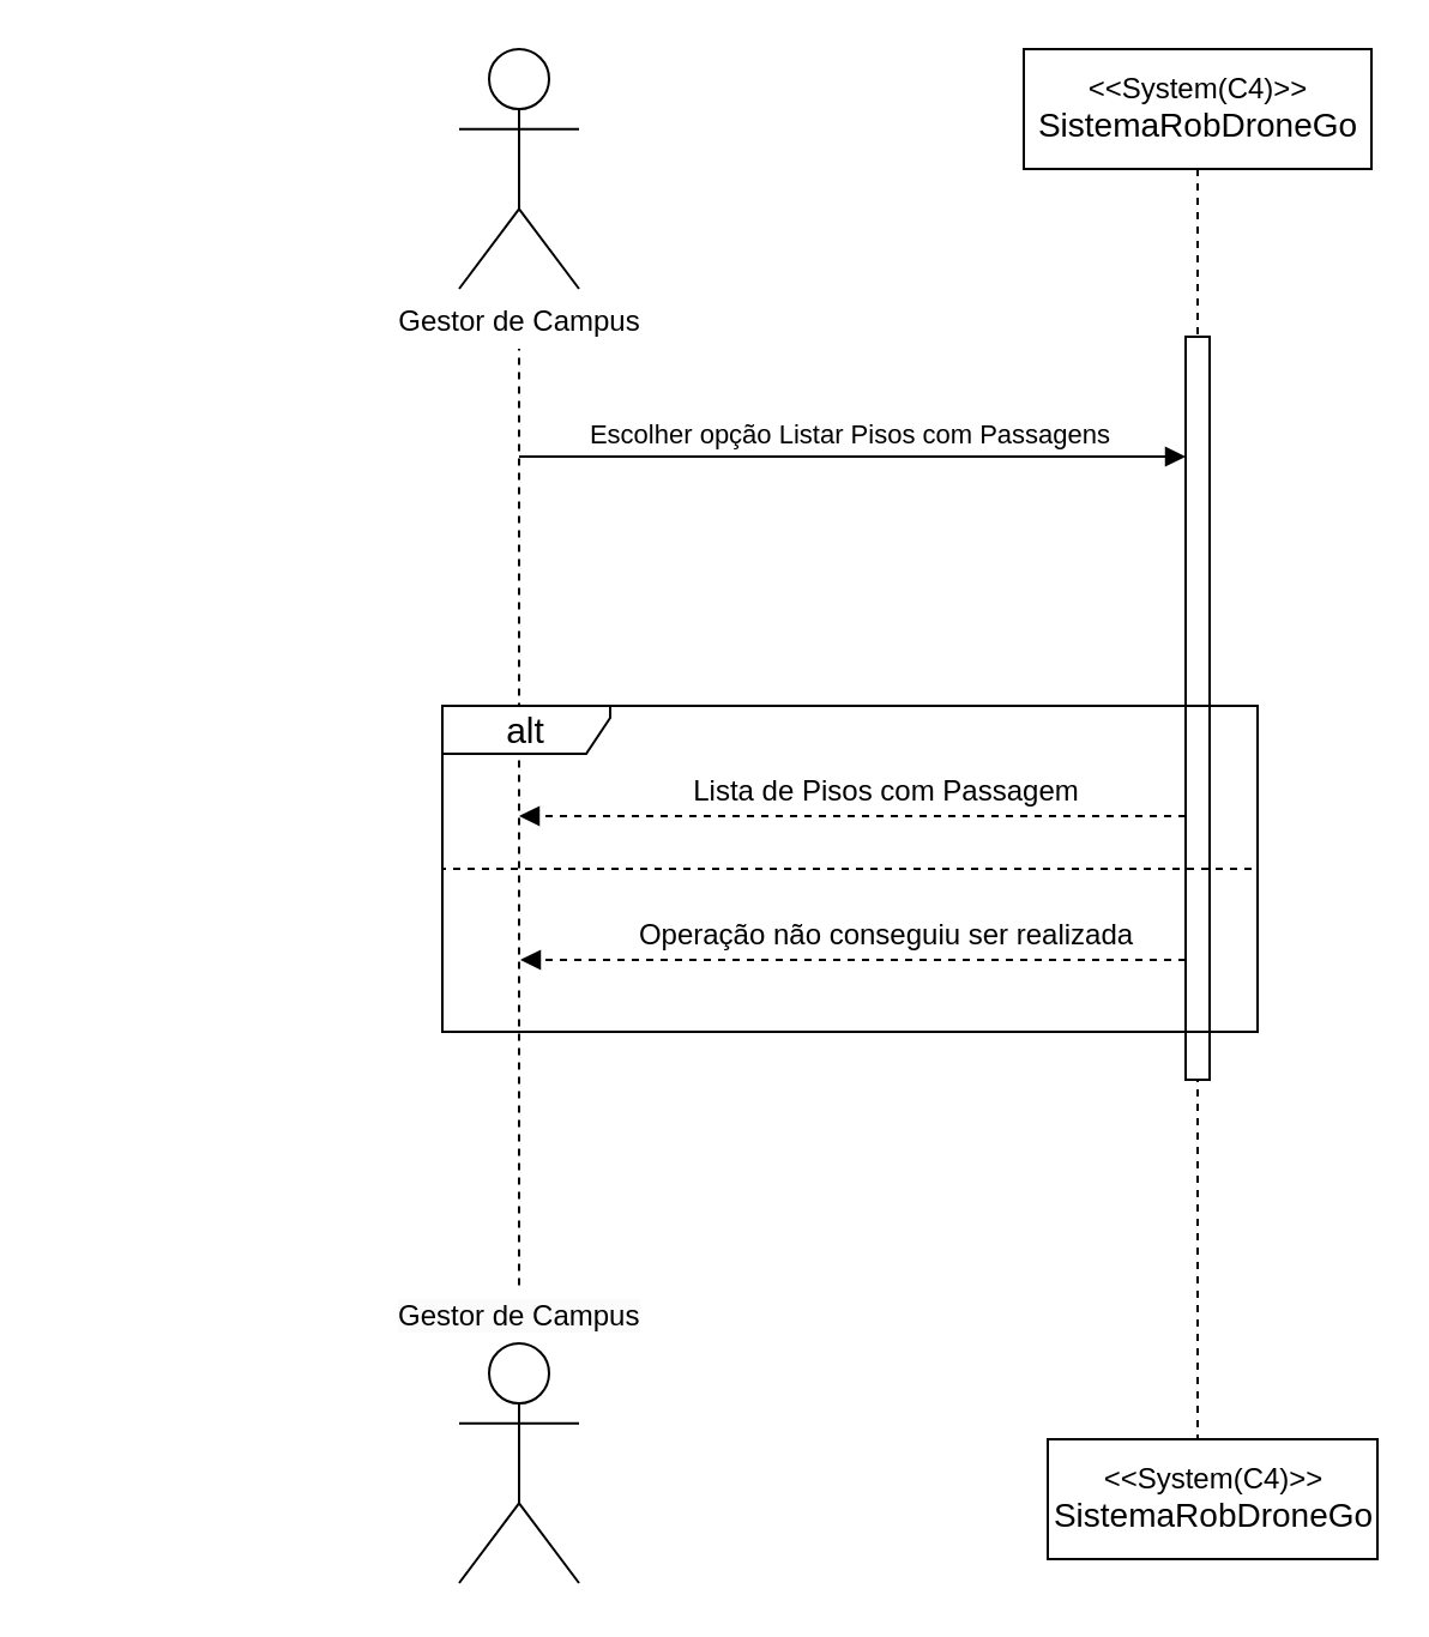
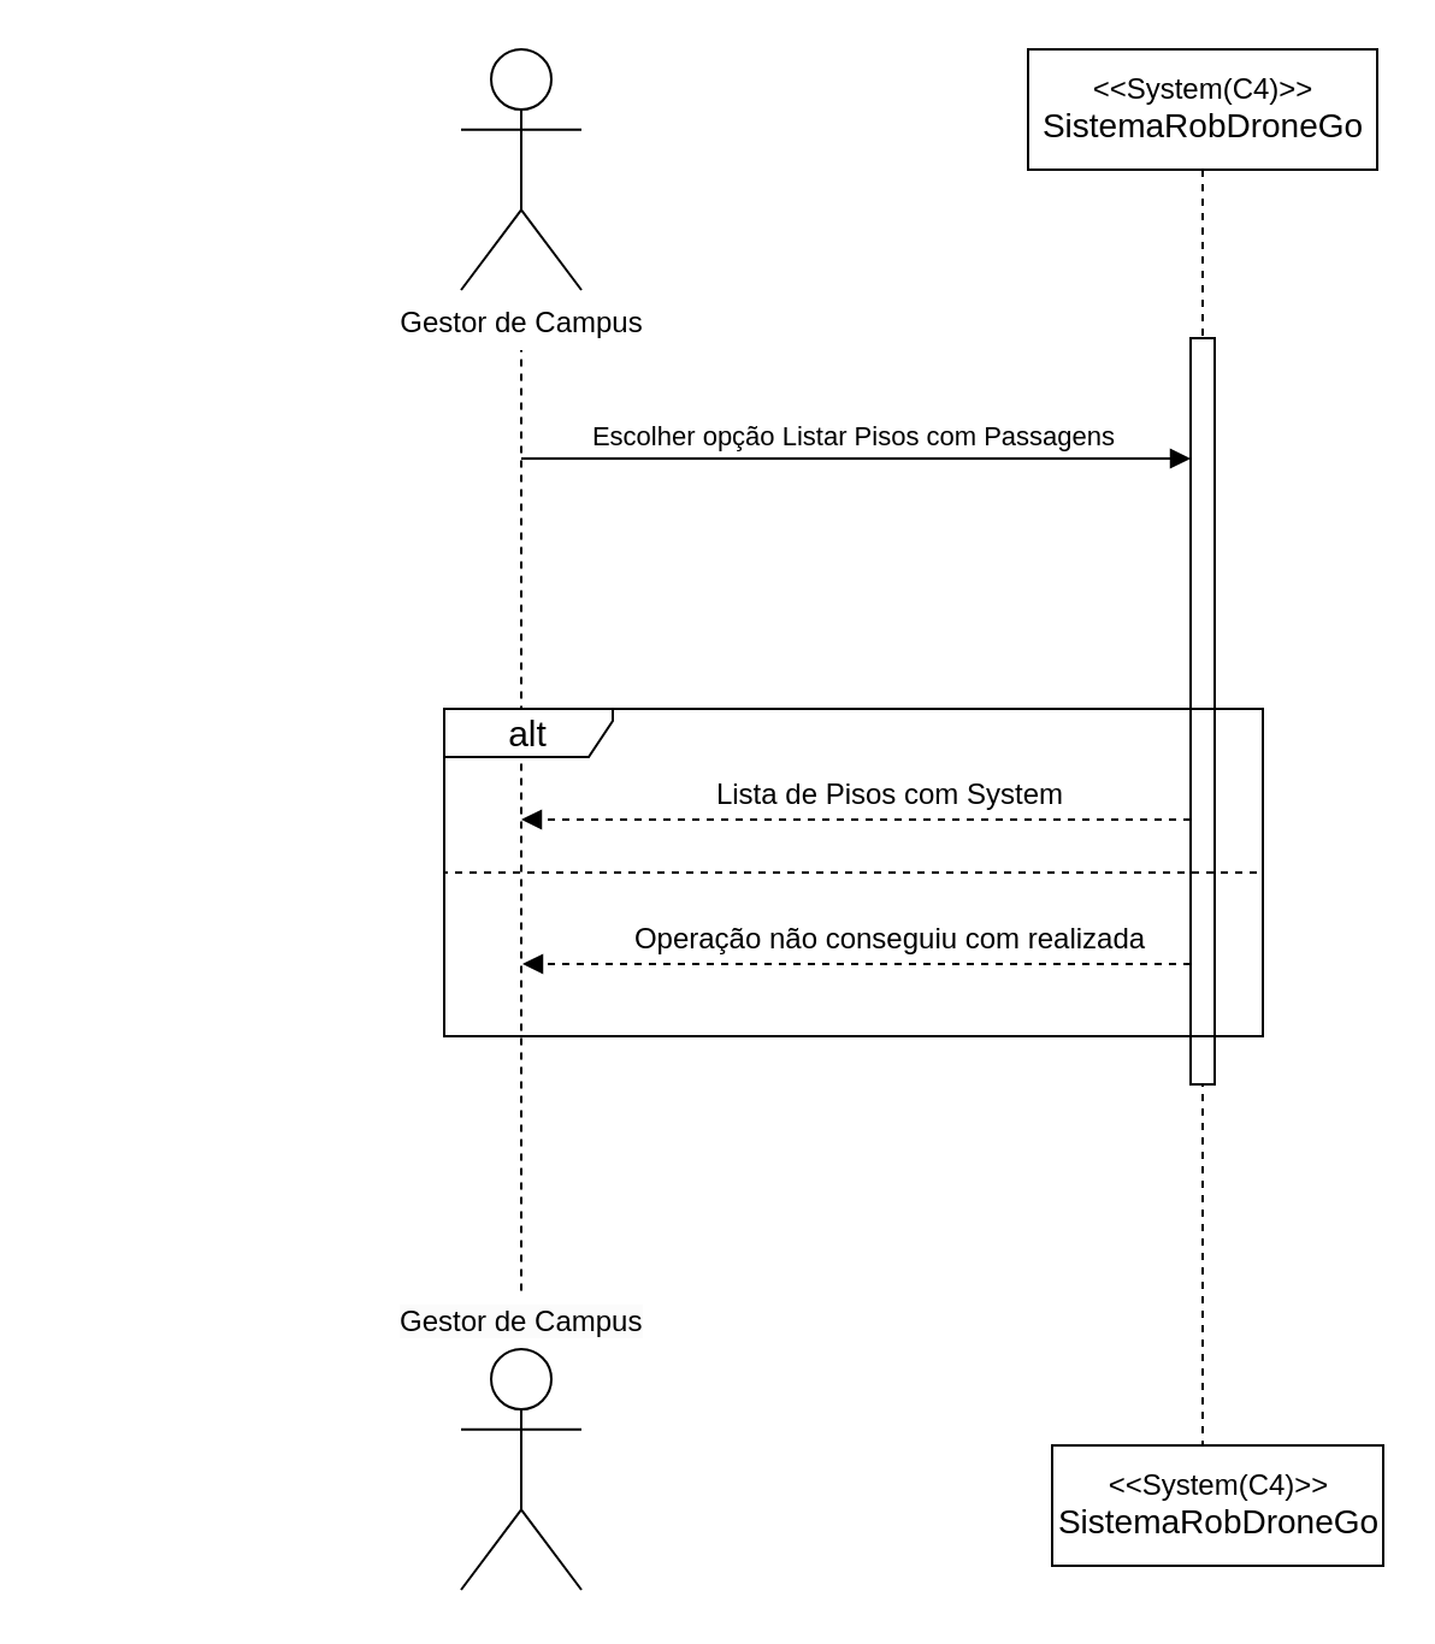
  <mxCell id="0" />
  <mxCell id="1" parent="0" />
  <mxCell id="2" value="&amp;lt;&amp;lt;System(C4)&amp;gt;&amp;gt;&lt;br style=&quot;border-color: var(--border-color);&quot;&gt;&lt;font style=&quot;border-color: var(--border-color); font-size: 14px;&quot;&gt;SistemaRobDroneGo&lt;/font&gt;" style="shape=umlLifeline;perimeter=lifelinePerimeter;whiteSpace=wrap;html=1;container=1;dropTarget=0;collapsible=0;recursiveResize=0;outlineConnect=0;portConstraint=eastwest;newEdgeStyle={&quot;curved&quot;:0,&quot;rounded&quot;:0};size=50;" vertex="1" parent="1"><mxGeometry x="426.5" y="20" width="145" height="580" as="geometry" /></mxCell>
  <mxCell id="3" value="&amp;lt;&amp;lt;System(C4)&amp;gt;&amp;gt;&lt;br style=&quot;border-color: var(--border-color);&quot;&gt;&lt;font style=&quot;border-color: var(--border-color); font-size: 14px;&quot;&gt;SistemaRobDroneGo&lt;/font&gt;" style="shape=umlLifeline;perimeter=lifelinePerimeter;whiteSpace=wrap;html=1;container=1;dropTarget=0;collapsible=0;recursiveResize=0;outlineConnect=0;portConstraint=eastwest;newEdgeStyle={&quot;curved&quot;:0,&quot;rounded&quot;:0};size=60;" vertex="1" parent="1"><mxGeometry x="436.5" y="600" width="137.5" height="50" as="geometry" /></mxCell>
  <mxCell id="4" value="Gestor de Campus" style="shape=umlActor;verticalLabelPosition=bottom;verticalAlign=top;html=1;outlineConnect=0;" vertex="1" parent="1"><mxGeometry x="191" y="20" width="50" height="100" as="geometry" /></mxCell>
  <mxCell id="5" value="" style="line;strokeWidth=1;dashed=1;labelPosition=center;verticalLabelPosition=bottom;align=left;verticalAlign=top;spacingLeft=20;spacingTop=15;html=1;whiteSpace=wrap;rotation=-90;" vertex="1" parent="1"><mxGeometry x="20.63" y="335.38" width="390.75" height="10" as="geometry" /></mxCell>
  <mxCell id="6" value="Actor" style="shape=umlActor;verticalLabelPosition=bottom;verticalAlign=top;html=1;outlineConnect=0;textOpacity=0;" vertex="1" parent="1"><mxGeometry x="191" y="560" width="50" height="100" as="geometry" /></mxCell>
  <mxCell id="7" value="Escolher opção Listar Pisos com Passagens" style="html=1;verticalAlign=bottom;endArrow=block;curved=0;rounded=0;" edge="1" parent="1" target="8"><mxGeometry x="-0.007" width="80" relative="1" as="geometry"><mxPoint x="216" y="190" as="sourcePoint" /><mxPoint x="296" y="190" as="targetPoint" /><mxPoint as="offset" /></mxGeometry></mxCell>
  <mxCell id="8" value="" style="html=1;points=[[0,0,0,0,5],[0,1,0,0,-5],[1,0,0,0,5],[1,1,0,0,-5]];perimeter=orthogonalPerimeter;outlineConnect=0;targetShapes=umlLifeline;portConstraint=eastwest;newEdgeStyle={&quot;curved&quot;:0,&quot;rounded&quot;:0};" vertex="1" parent="1"><mxGeometry x="494" y="140" width="10" height="310" as="geometry" /></mxCell>
  <mxCell id="9" value="&lt;span style=&quot;color: rgb(0, 0, 0); font-family: Helvetica; font-size: 12px; font-style: normal; font-variant-ligatures: normal; font-variant-caps: normal; font-weight: 400; letter-spacing: normal; orphans: 2; text-align: center; text-indent: 0px; text-transform: none; widows: 2; word-spacing: 0px; -webkit-text-stroke-width: 0px; background-color: rgb(251, 251, 251); text-decoration-thickness: initial; text-decoration-style: initial; text-decoration-color: initial; float: none; display: inline !important;&quot;&gt;Gestor de Campus&lt;/span&gt;" style="text;whiteSpace=wrap;html=1;" vertex="1" parent="1"><mxGeometry x="164" y="535" width="130" height="40" as="geometry" /></mxCell>
  <mxCell id="10" value="&lt;font style=&quot;font-size: 15px;&quot;&gt;alt&lt;/font&gt;" style="shape=umlFrame;whiteSpace=wrap;html=1;pointerEvents=0;recursiveResize=0;container=1;collapsible=0;width=70;align=center;height=20;" vertex="1" parent="1"><mxGeometry x="184" y="294" width="340" height="136" as="geometry" /></mxCell>
  <mxCell id="11" value="" style="html=1;verticalAlign=bottom;labelBackgroundColor=none;endArrow=block;endFill=1;dashed=1;rounded=0;" edge="1" parent="10" source="8"><mxGeometry width="160" relative="1" as="geometry"><mxPoint x="308" y="106" as="sourcePoint" /><mxPoint x="32.5" y="106" as="targetPoint" /></mxGeometry></mxCell>
- <mxCell id="12" value="Operação não conseguiu ser realizada" style="text;html=1;align=center;verticalAlign=middle;resizable=0;points=[];autosize=1;strokeColor=none;fillColor=none;" vertex="1" parent="10"><mxGeometry x="70" y="81" width="230" height="30" as="geometry" /></mxCell>
- <mxCell id="13" value="Lista de Pisos com Passagem" style="text;html=1;align=center;verticalAlign=middle;resizable=0;points=[];autosize=1;strokeColor=none;fillColor=none;" vertex="1" parent="10"><mxGeometry x="95" y="21" width="180" height="30" as="geometry" /></mxCell>
+ <mxCell id="12" value="Operação não conseguiu com realizada" style="text;html=1;align=center;verticalAlign=middle;resizable=0;points=[];autosize=1;strokeColor=none;fillColor=none;" vertex="1" parent="10"><mxGeometry x="70" y="81" width="230" height="30" as="geometry" /></mxCell>
+ <mxCell id="13" value="Lista de Pisos com System" style="text;html=1;align=center;verticalAlign=middle;resizable=0;points=[];autosize=1;strokeColor=none;fillColor=none;" vertex="1" parent="10"><mxGeometry x="95" y="21" width="180" height="30" as="geometry" /></mxCell>
  <mxCell id="14" value="" style="html=1;verticalAlign=bottom;labelBackgroundColor=none;endArrow=block;endFill=1;dashed=1;rounded=0;" edge="1" parent="10" source="8"><mxGeometry width="160" relative="1" as="geometry"><mxPoint x="310" y="45.58" as="sourcePoint" /><mxPoint x="32" y="46" as="targetPoint" /></mxGeometry></mxCell>
  <mxCell id="15" value="" style="line;strokeWidth=1;dashed=1;labelPosition=center;verticalLabelPosition=bottom;align=left;verticalAlign=top;spacingLeft=20;spacingTop=15;html=1;whiteSpace=wrap;rotation=-180;" vertex="1" parent="10"><mxGeometry y="63" width="337.5" height="10" as="geometry" /></mxCell>
